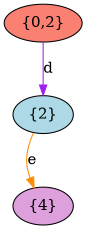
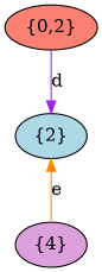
  digraph {
    node [style=filled]
    "{0,2}" [fillcolor=salmon]
    "{2}" [fillcolor=lightblue]
    "{4}" [fillcolor=plum]
    "{0,2}" -> "{2}" [color=purple label=d]
-   "{2}" -> "{4}" [color=darkorange label=e]
+   "{4}" -> "{2}" [color=darkorange label=e]
  }
